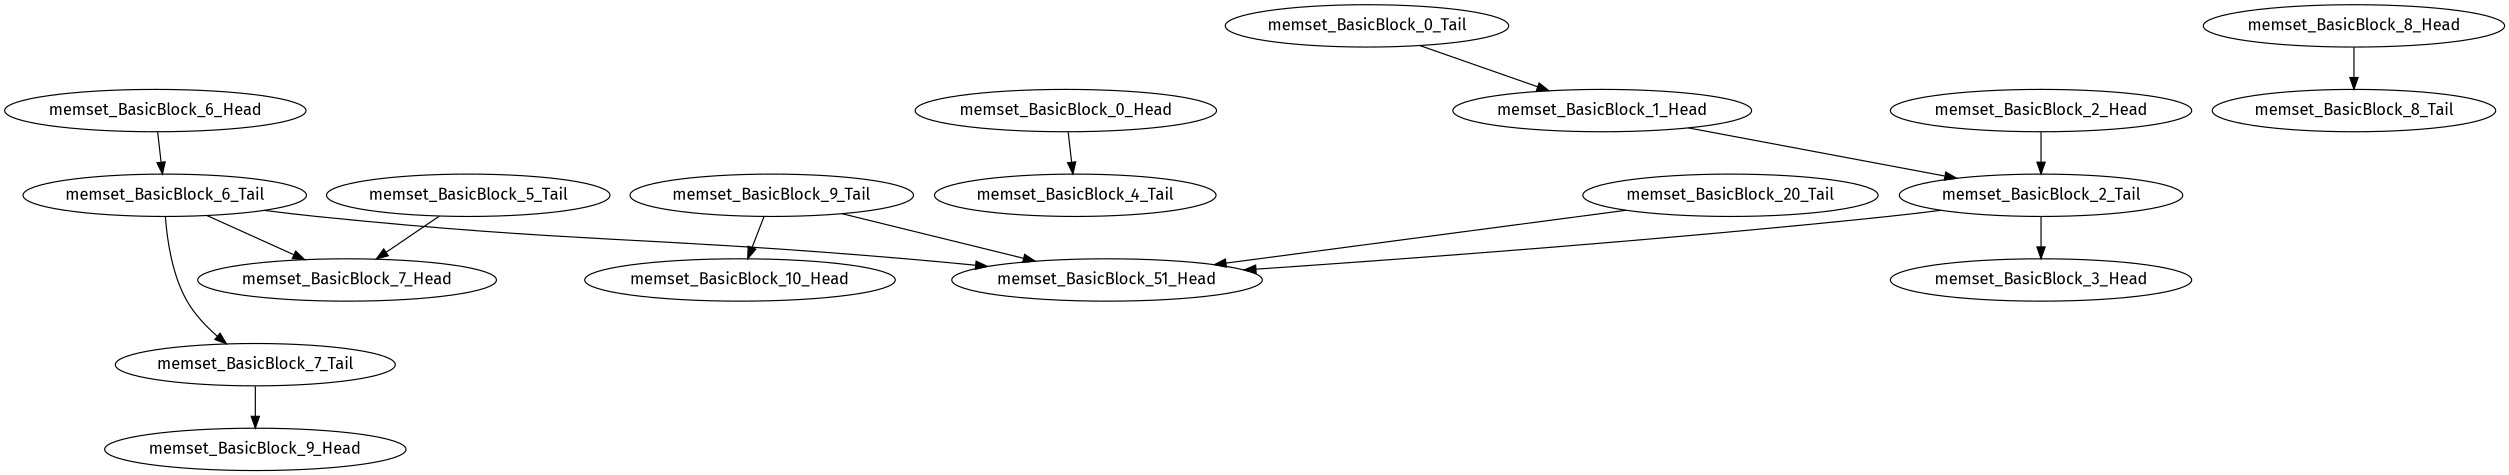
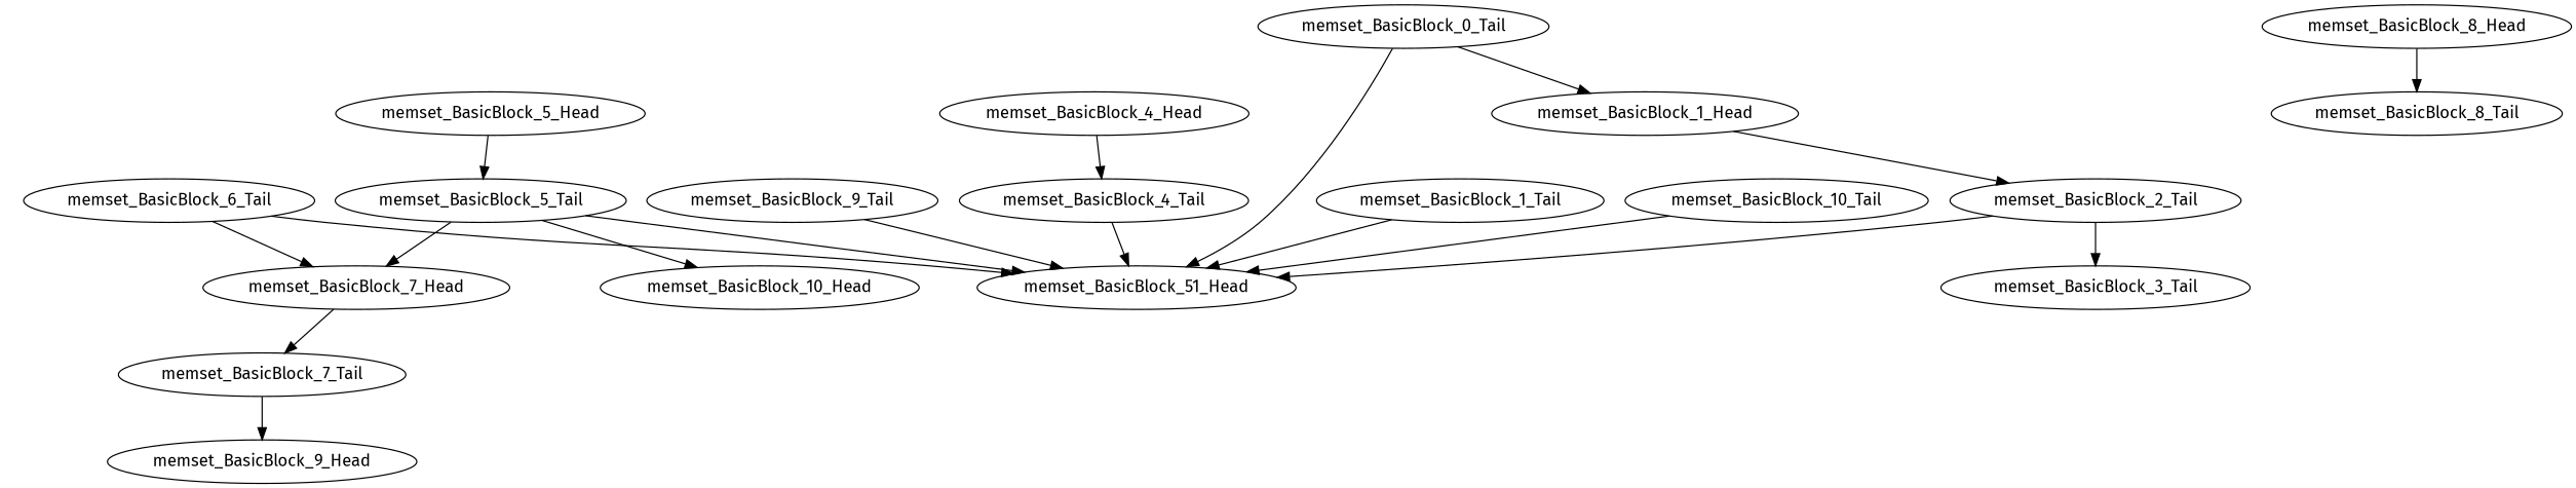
  digraph {
    fontname="Fira Sans"
    node [fontname="Fira Sans"]
    edge [fontname="Fira Sans"]
    n1 [label=memset_BasicBlock_51_Head]
-   memset_BasicBlock_10_Tail [label=memset_BasicBlock_20_Tail]
+   memset_BasicBlock_10_Tail
    memset_BasicBlock_7_Tail
    memset_BasicBlock_9_Head
    memset_BasicBlock_8_Head
    memset_BasicBlock_8_Tail
    memset_BasicBlock_9_Tail
    memset_BasicBlock_10_Head
    memset_BasicBlock_7_Head
    memset_BasicBlock_5_Tail
-   memset_BasicBlock_6_Head
    memset_BasicBlock_6_Tail
    memset_BasicBlock_0_Tail
    memset_BasicBlock_1_Head
    memset_BasicBlock_2_Tail
-   memset_BasicBlock_4_Head [label=memset_BasicBlock_0_Head]
+   memset_BasicBlock_1_Tail
+   memset_BasicBlock_5_Head
+   memset_BasicBlock_4_Head
    memset_BasicBlock_4_Tail
-   memset_BasicBlock_2_Head
-   memset_BasicBlock_3_Head
+   memset_BasicBlock_3_Head [label=memset_BasicBlock_3_Tail]
    memset_BasicBlock_10_Tail -> n1
    memset_BasicBlock_7_Tail -> memset_BasicBlock_9_Head
    memset_BasicBlock_8_Head -> memset_BasicBlock_8_Tail
    memset_BasicBlock_9_Tail -> n1
-   memset_BasicBlock_9_Tail -> memset_BasicBlock_10_Head
-   memset_BasicBlock_6_Tail -> memset_BasicBlock_7_Tail
+   memset_BasicBlock_5_Tail -> memset_BasicBlock_10_Head
+   memset_BasicBlock_7_Head -> memset_BasicBlock_7_Tail
+   memset_BasicBlock_5_Tail -> n1
    memset_BasicBlock_5_Tail -> memset_BasicBlock_7_Head
-   memset_BasicBlock_6_Head -> memset_BasicBlock_6_Tail
    memset_BasicBlock_6_Tail -> n1
    memset_BasicBlock_6_Tail -> memset_BasicBlock_7_Head
+   memset_BasicBlock_0_Tail -> n1
    memset_BasicBlock_0_Tail -> memset_BasicBlock_1_Head
    memset_BasicBlock_1_Head -> memset_BasicBlock_2_Tail
    memset_BasicBlock_2_Tail -> n1
    memset_BasicBlock_2_Tail -> memset_BasicBlock_3_Head
+   memset_BasicBlock_1_Tail -> n1
+   memset_BasicBlock_5_Head -> memset_BasicBlock_5_Tail
    memset_BasicBlock_4_Head -> memset_BasicBlock_4_Tail
-   memset_BasicBlock_2_Head -> memset_BasicBlock_2_Tail
+   memset_BasicBlock_4_Tail -> n1
  }
